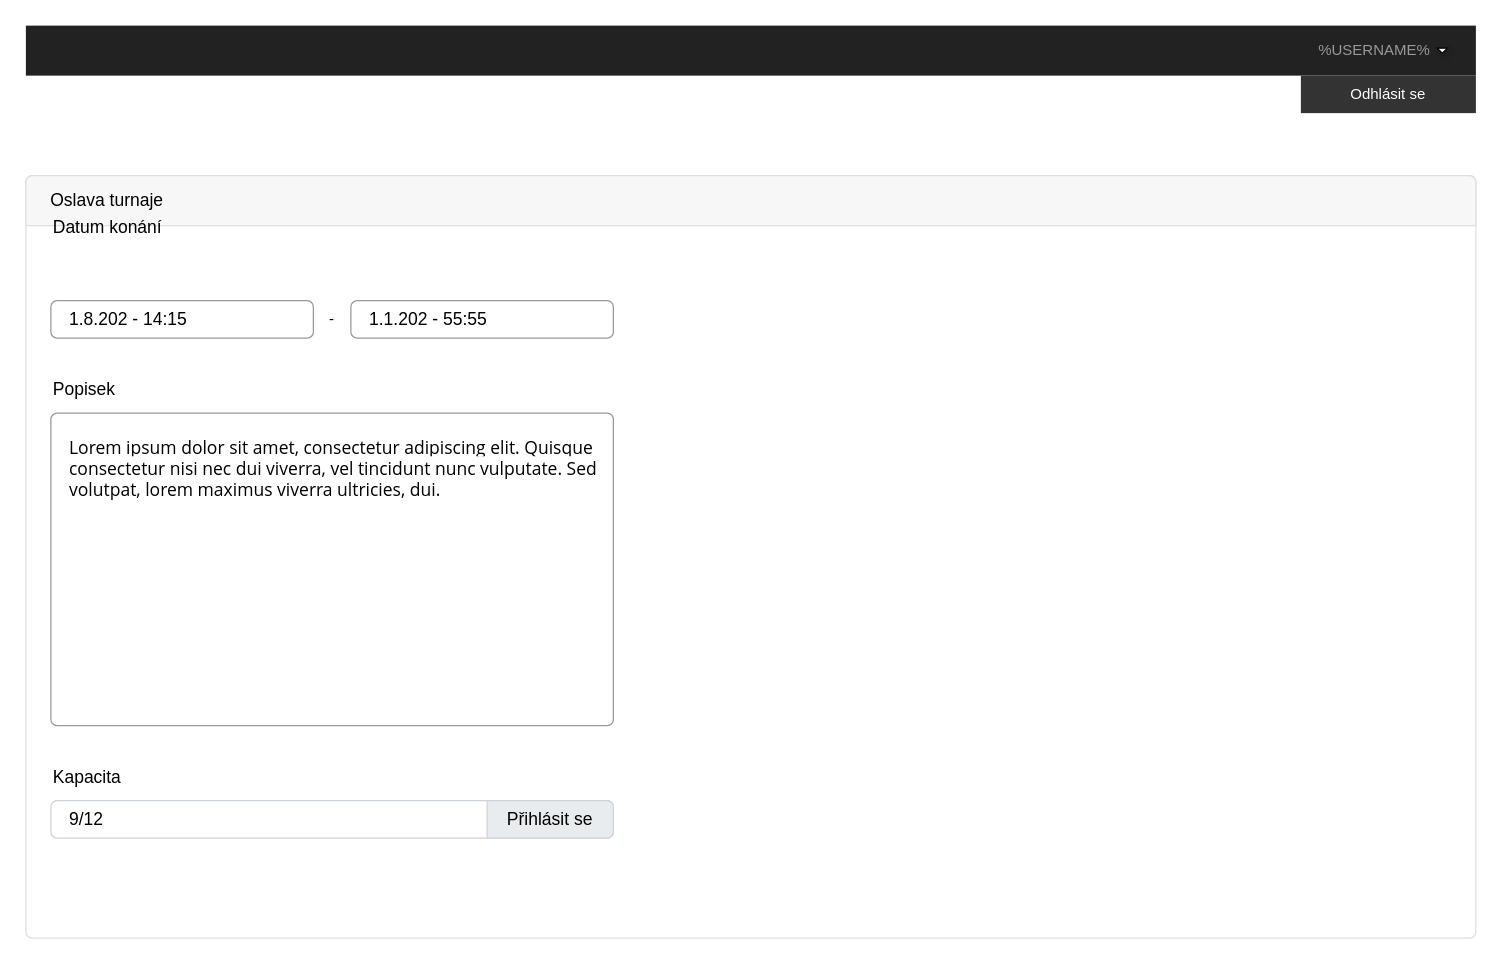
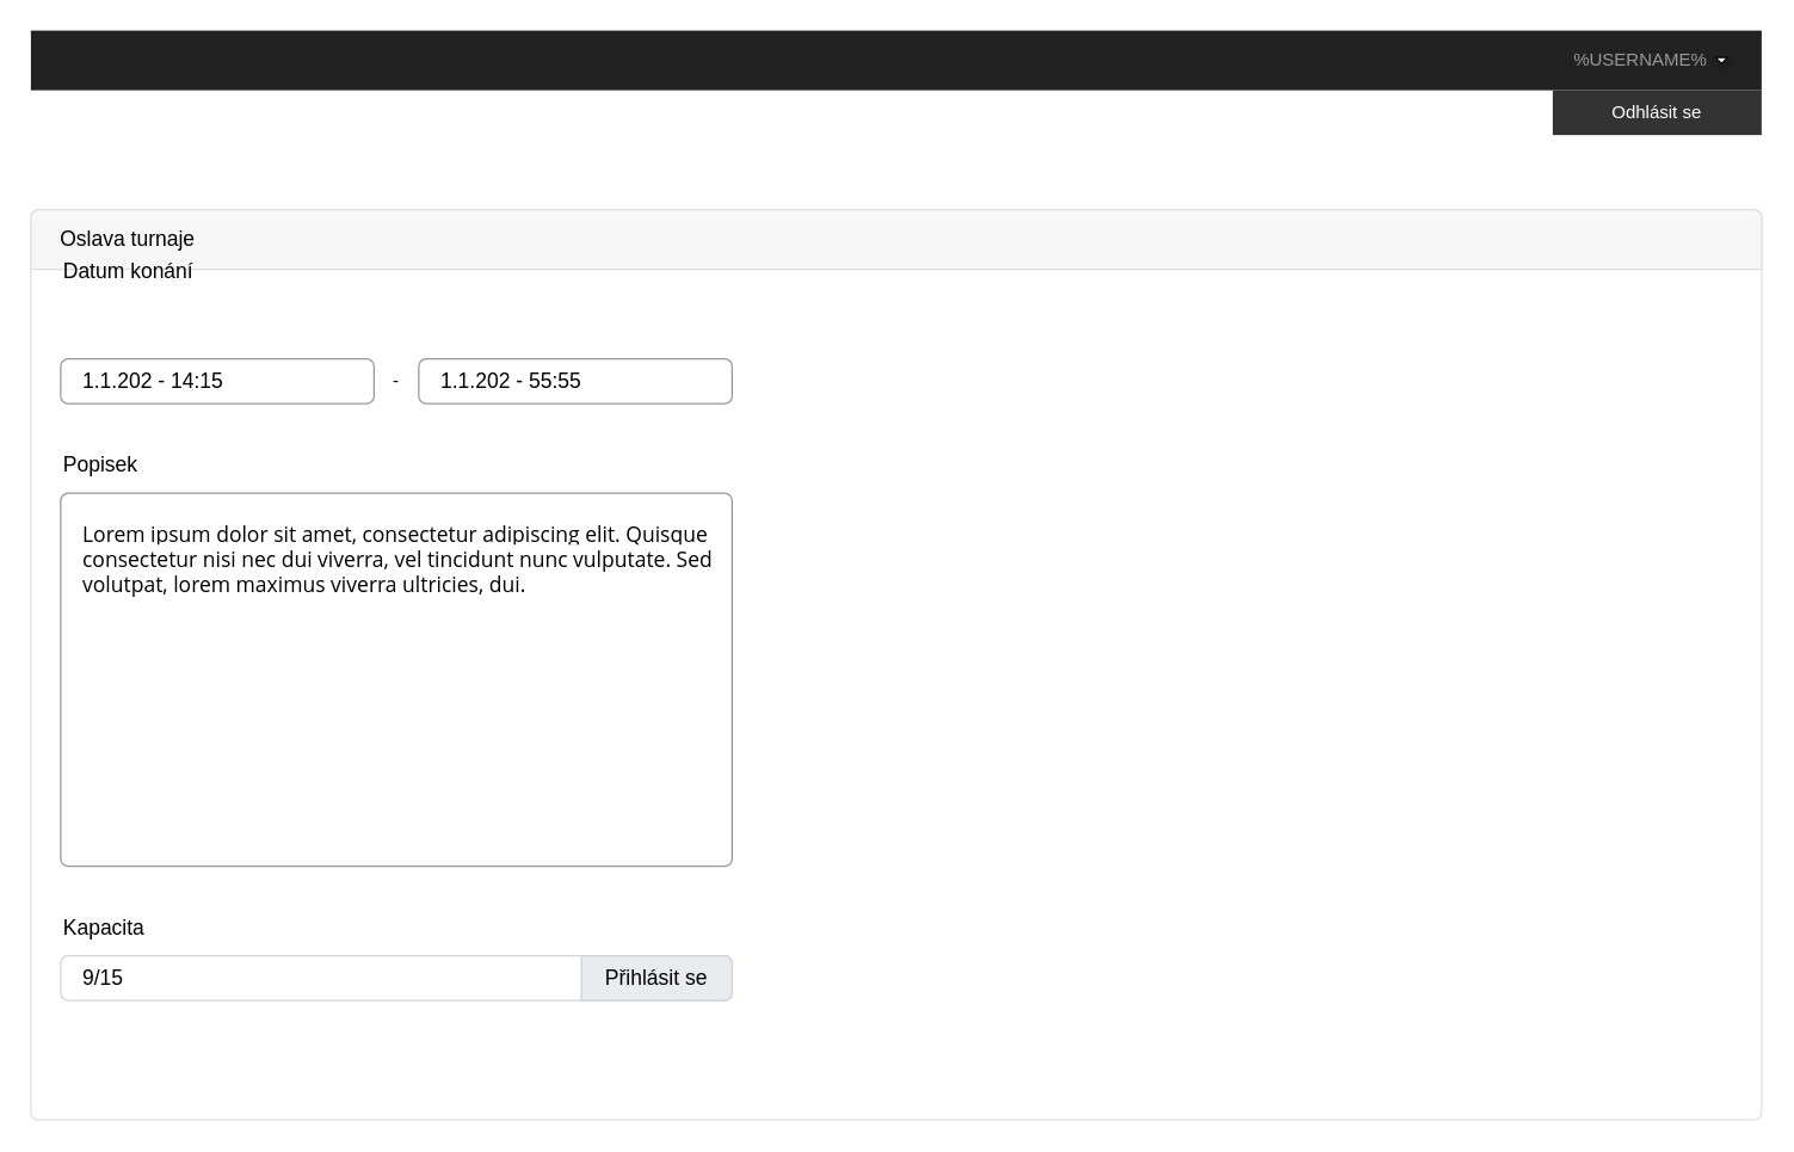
  <mxCell id="0" style=";html=1;" />
  <mxCell id="1" style=";html=1;" parent="0" />
  <mxCell id="2" value="" style="html=1;shadow=0;dashed=0;shape=mxgraph.bootstrap.rect;fillColor=#222222;strokeColor=none;whiteSpace=wrap;rounded=0;fontSize=12;fontColor=#000000;align=center;" vertex="1" parent="1"><mxGeometry x="20" y="20" width="1160" height="40" as="geometry" /></mxCell>
  <mxCell id="3" value="%USERNAME%" style="html=1;shadow=0;dashed=0;fillColor=none;strokeColor=none;shape=mxgraph.bootstrap.rect;fontColor=#999999;whiteSpace=wrap;" vertex="1" parent="2"><mxGeometry x="998.062" width="161.938" height="40" as="geometry" /></mxCell>
  <mxCell id="4" value="" style="shape=triangle;direction=south;rounded=0;shadow=1;fontSize=12;align=center;html=1;" vertex="1" parent="2"><mxGeometry x="1129.121" y="18" width="8.065" height="4" as="geometry" /></mxCell>
  <mxCell id="5" value="&lt;font color=&quot;#ffffff&quot;&gt;Odhlásit se&lt;/font&gt;" style="text;html=1;strokeColor=none;align=center;verticalAlign=middle;whiteSpace=wrap;rounded=0;fillColor=#333333;" vertex="1" parent="1"><mxGeometry x="1040" y="60" width="140" height="30" as="geometry" /></mxCell>
  <mxCell id="6" value="" style="html=1;shadow=0;dashed=0;shape=mxgraph.bootstrap.rrect;rSize=5;strokeColor=#DFDFDF;html=1;whiteSpace=wrap;fillColor=#FFFFFF;fontColor=#000000;verticalAlign=top;" vertex="1" parent="1"><mxGeometry x="20" y="140" width="1160" height="610" as="geometry" /></mxCell>
  <mxCell id="7" value="Oslava turnaje" style="html=1;shadow=0;dashed=0;shape=mxgraph.bootstrap.topButton;strokeColor=inherit;fillColor=#F7F7F7;rSize=5;perimeter=none;whiteSpace=wrap;resizeWidth=1;align=left;spacing=20;fontSize=14;" vertex="1" parent="6"><mxGeometry width="1160" height="40" relative="1" as="geometry" /></mxCell>
  <mxCell id="8" value="Datum konání" style="fillColor=none;strokeColor=none;align=left;fontSize=14;" vertex="1" parent="6"><mxGeometry x="20" y="20" width="260" height="40" as="geometry" /></mxCell>
- <mxCell id="9" value="1.8.202 - 14:15" style="html=1;shadow=0;dashed=0;shape=mxgraph.bootstrap.rrect;rSize=5;fillColor=none;strokeColor=#999999;align=left;spacing=15;fontSize=14;" vertex="1" parent="6"><mxGeometry x="20" y="100" width="210" height="30" as="geometry" /></mxCell>
+ <mxCell id="9" value="1.1.202 - 14:15" style="html=1;shadow=0;dashed=0;shape=mxgraph.bootstrap.rrect;rSize=5;fillColor=none;strokeColor=#999999;align=left;spacing=15;fontSize=14;" vertex="1" parent="6"><mxGeometry x="20" y="100" width="210" height="30" as="geometry" /></mxCell>
  <mxCell id="10" value="1.1.202 - 55:55" style="html=1;shadow=0;dashed=0;shape=mxgraph.bootstrap.rrect;rSize=5;fillColor=none;strokeColor=#999999;align=left;spacing=15;fontSize=14;" vertex="1" parent="6"><mxGeometry x="260" y="100" width="210" height="30" as="geometry" /></mxCell>
  <mxCell id="11" value="-" style="text;html=1;strokeColor=none;fillColor=none;align=center;verticalAlign=middle;whiteSpace=wrap;rounded=0;" vertex="1" parent="6"><mxGeometry x="230" y="105" width="30" height="20" as="geometry" /></mxCell>
  <mxCell id="12" value="Popisek" style="fillColor=none;strokeColor=none;align=left;fontSize=14;" vertex="1" parent="6"><mxGeometry x="20" y="150" width="260" height="40" as="geometry" /></mxCell>
  <mxCell id="13" value="&lt;span style=&quot;font-family: &amp;quot;open sans&amp;quot;, arial, sans-serif; background-color: rgb(255, 255, 255); line-height: 100%;&quot;&gt;Lorem ipsum dolor sit amet, consectetur adipiscing elit. Quisque &lt;br&gt;consectetur nisi nec dui viverra, vel tincidunt nunc vulputate. Sed&lt;br&gt;volutpat, lorem maximus viverra ultricies, dui.&lt;/span&gt;" style="html=1;shadow=0;dashed=0;shape=mxgraph.bootstrap.rrect;rSize=5;fillColor=none;strokeColor=#999999;align=left;spacing=15;fontSize=14;verticalAlign=top;" vertex="1" parent="6"><mxGeometry x="20" y="190" width="450" height="250" as="geometry" /></mxCell>
  <mxCell id="14" value="Kapacita" style="fillColor=none;strokeColor=none;align=left;fontSize=14;" vertex="1" parent="6"><mxGeometry x="20" y="460" width="260" height="40" as="geometry" /></mxCell>
- <mxCell id="15" value="&lt;font color=&quot;#000000&quot;&gt;9/12&lt;/font&gt;" style="html=1;shadow=0;dashed=0;shape=mxgraph.bootstrap.rrect;rSize=5;strokeColor=#CED4DA;html=1;whiteSpace=wrap;fillColor=#FFFFFF;fontColor=#7D868C;align=left;spacingLeft=0;spacing=15;fontSize=14;" vertex="1" parent="6"><mxGeometry x="20" y="500" width="450" height="30" as="geometry" /></mxCell>
+ <mxCell id="15" value="&lt;font color=&quot;#000000&quot;&gt;9/15&lt;/font&gt;" style="html=1;shadow=0;dashed=0;shape=mxgraph.bootstrap.rrect;rSize=5;strokeColor=#CED4DA;html=1;whiteSpace=wrap;fillColor=#FFFFFF;fontColor=#7D868C;align=left;spacingLeft=0;spacing=15;fontSize=14;" vertex="1" parent="6"><mxGeometry x="20" y="500" width="450" height="30" as="geometry" /></mxCell>
  <mxCell id="16" value="Přihlásit se" style="html=1;shadow=0;dashed=0;shape=mxgraph.bootstrap.rightButton;strokeColor=inherit;gradientColor=inherit;fillColor=#E9ECEF;rSize=5;perimeter=none;whiteSpace=wrap;resizeHeight=1;fontSize=14;" vertex="1" parent="15"><mxGeometry x="1" width="101" height="30" relative="1" as="geometry"><mxPoint x="-101" as="offset" /></mxGeometry></mxCell>
